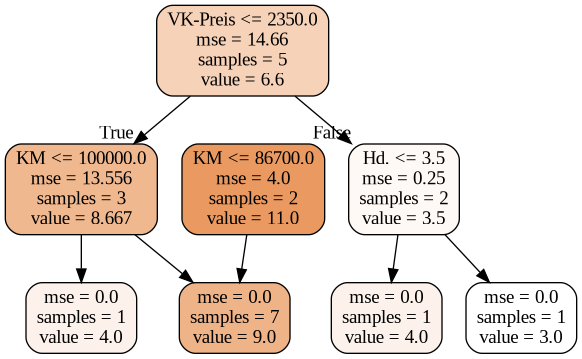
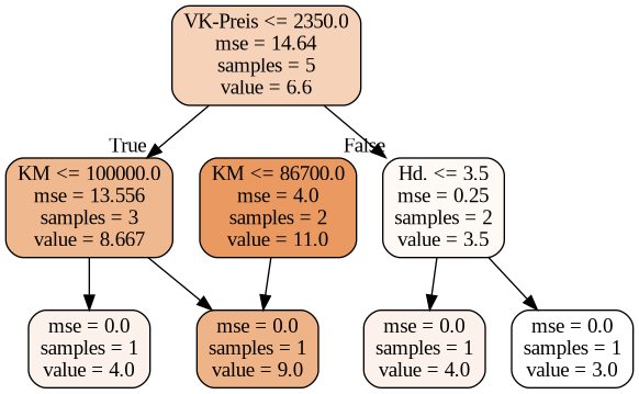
  digraph {
    fontname="Liberation Serif"
    node [color=black fillcolor="#fcf2eb" fontname="Liberation Serif" shape=box style="filled, rounded"]
    edge [fontname="Liberation Serif"]
-   n1 [fillcolor="#f6d2b8" label="VK-Preis <= 2350.0\nmse = 14.66\nsamples = 5\nvalue = 6.6"]
+   n1 [fillcolor="#f6d2b8" label="VK-Preis <= 2350.0\nmse = 14.64\nsamples = 5\nvalue = 6.6"]
    n2 [fillcolor="#f0b88f" label="KM <= 100000.0\nmse = 13.556\nsamples = 3\nvalue = 8.667"]
    n3 [fillcolor="#fef9f5" label="Hd. <= 3.5\nmse = 0.25\nsamples = 2\nvalue = 3.5"]
    n4 [label="mse = 0.0\nsamples = 1\nvalue = 4.0"]
-   n5 [fillcolor="#efb388" label="mse = 0.0\nsamples = 7\nvalue = 9.0"]
+   n5 [fillcolor="#efb388" label="mse = 0.0\nsamples = 1\nvalue = 9.0"]
    n6 [label="mse = 0.0\nsamples = 1\nvalue = 4.0"]
    n7 [fillcolor="#ffffff" label="mse = 0.0\nsamples = 1\nvalue = 3.0"]
    n8 [fillcolor="#ea9a61" label="KM <= 86700.0\nmse = 4.0\nsamples = 2\nvalue = 11.0"]
    n1 -> n2 [headlabel=True labelangle=45 labeldistance=2.5]
    n1 -> n3 [headlabel=False labelangle=-45 labeldistance=2.5]
    n2 -> n4
    n2 -> n5
    n3 -> n6
    n3 -> n7
    n8 -> n5
  }
